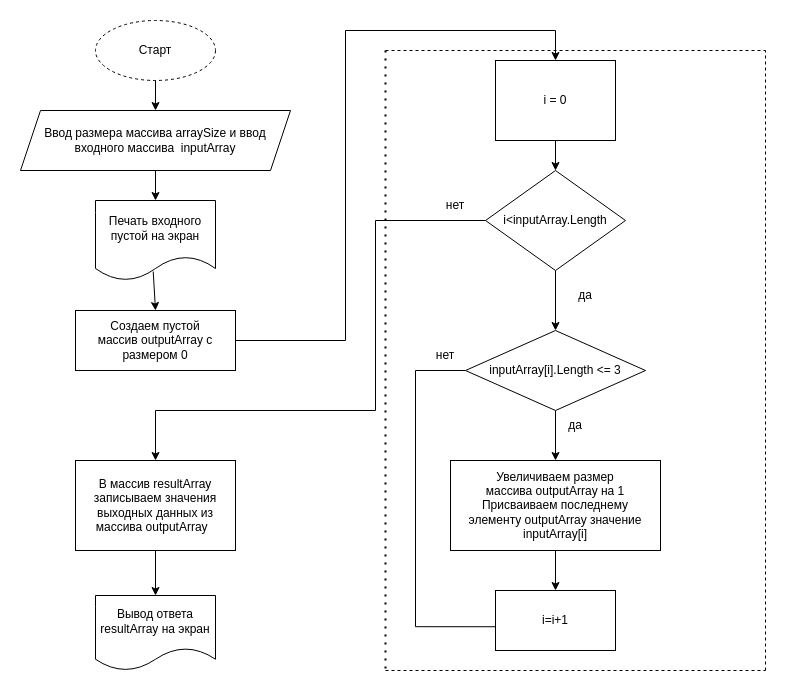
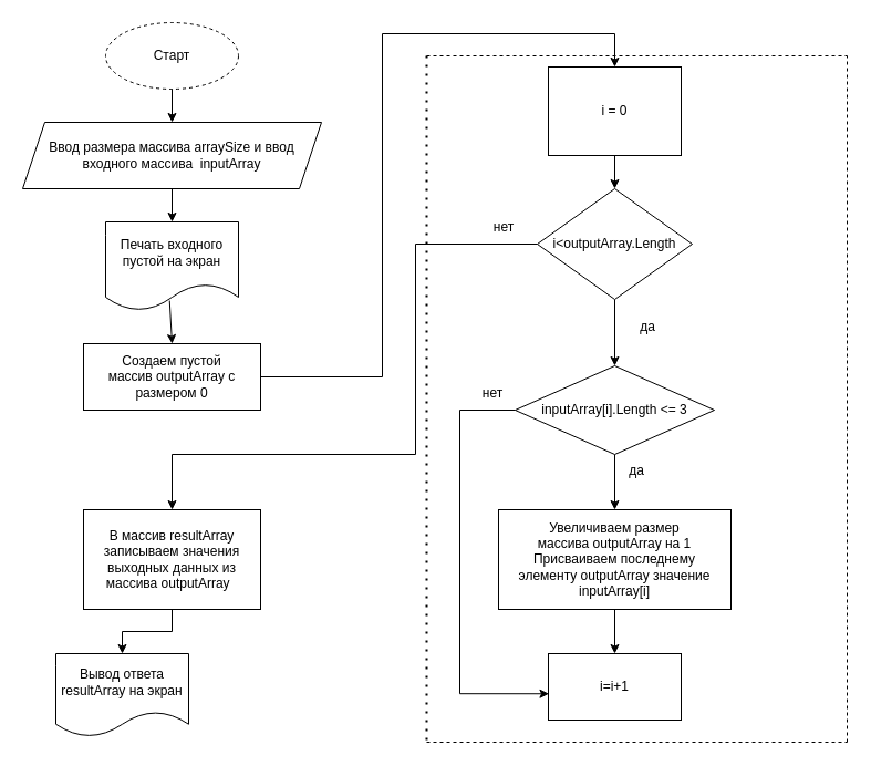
  <mxCell id="0" />
  <mxCell id="1" parent="0" />
  <mxCell id="2" value="Старт" style="ellipse;whiteSpace=wrap;html=1;dashed=1;" vertex="1" parent="1"><mxGeometry x="95" y="20" width="120" height="60" as="geometry" /></mxCell>
  <mxCell id="3" value="Ввод размера массива arraySize и ввод входного массива&amp;nbsp; inputArray" style="shape=parallelogram;perimeter=parallelogramPerimeter;whiteSpace=wrap;html=1;fixedSize=1;" vertex="1" parent="1"><mxGeometry x="20" y="110" width="270" height="60" as="geometry" /></mxCell>
  <mxCell id="4" value="Печать входного пустой на экран" style="shape=document;whiteSpace=wrap;html=1;boundedLbl=1;" vertex="1" parent="1"><mxGeometry x="95" y="200" width="120" height="80" as="geometry" /></mxCell>
  <mxCell id="5" style="edgeStyle=orthogonalEdgeStyle;rounded=0;orthogonalLoop=1;jettySize=auto;html=1;" edge="1" parent="1" source="7" target="11"><mxGeometry relative="1" as="geometry" /></mxCell>
  <mxCell id="6" style="edgeStyle=orthogonalEdgeStyle;rounded=0;orthogonalLoop=1;jettySize=auto;html=1;exitX=0;exitY=0.5;exitDx=0;exitDy=0;entryX=0.5;entryY=0;entryDx=0;entryDy=0;" edge="1" parent="1" source="7" target="16"><mxGeometry relative="1" as="geometry"><Array as="points"><mxPoint x="375" y="220" /><mxPoint x="375" y="410" /><mxPoint x="155" y="410" /></Array></mxGeometry></mxCell>
- <mxCell id="7" value="i&amp;lt;inputArray.Length" style="rhombus;whiteSpace=wrap;html=1;" vertex="1" parent="1"><mxGeometry x="485" y="170" width="140" height="100" as="geometry" /></mxCell>
+ <mxCell id="7" value="i&amp;lt;outputArray.Length" style="rhombus;whiteSpace=wrap;html=1;" vertex="1" parent="1"><mxGeometry x="485" y="170" width="140" height="100" as="geometry" /></mxCell>
  <mxCell id="8" value="i = 0" style="rounded=0;whiteSpace=wrap;html=1;" vertex="1" parent="1"><mxGeometry x="495" y="60" width="120" height="80" as="geometry" /></mxCell>
  <mxCell id="9" style="edgeStyle=orthogonalEdgeStyle;rounded=0;orthogonalLoop=1;jettySize=auto;html=1;entryX=0.5;entryY=0;entryDx=0;entryDy=0;" edge="1" parent="1" source="11" target="14"><mxGeometry relative="1" as="geometry" /></mxCell>
- <mxCell id="10" style="edgeStyle=orthogonalEdgeStyle;rounded=0;orthogonalLoop=1;jettySize=auto;html=1;entryX=0.004;entryY=0.604;entryDx=0;entryDy=0;entryPerimeter=0;endArrow=none;" edge="1" parent="1" source="11" target="32"><mxGeometry relative="1" as="geometry"><Array as="points"><mxPoint x="415" y="370" /><mxPoint x="415" y="626" /></Array></mxGeometry></mxCell>
+ <mxCell id="10" style="edgeStyle=orthogonalEdgeStyle;rounded=0;orthogonalLoop=1;jettySize=auto;html=1;entryX=0.004;entryY=0.604;entryDx=0;entryDy=0;entryPerimeter=0;" edge="1" parent="1" source="11" target="32"><mxGeometry relative="1" as="geometry"><Array as="points"><mxPoint x="415" y="370" /><mxPoint x="415" y="626" /></Array></mxGeometry></mxCell>
  <mxCell id="11" value="inputArray[i].Length &amp;lt;= 3" style="rhombus;whiteSpace=wrap;html=1;" vertex="1" parent="1"><mxGeometry x="465" y="330" width="180" height="80" as="geometry" /></mxCell>
  <mxCell id="12" value="Создаем пустой массив&amp;nbsp;outputArray с размером 0" style="rounded=0;whiteSpace=wrap;html=1;" vertex="1" parent="1"><mxGeometry x="75" y="310" width="160" height="60" as="geometry" /></mxCell>
  <mxCell id="13" style="edgeStyle=orthogonalEdgeStyle;rounded=0;orthogonalLoop=1;jettySize=auto;html=1;" edge="1" parent="1" source="14" target="32"><mxGeometry relative="1" as="geometry" /></mxCell>
  <mxCell id="14" value="Увеличиваем размер массива&amp;nbsp;outputArray на 1&lt;br&gt;Присваиваем последнему элементу&amp;nbsp;outputArray значение inputArray[i]" style="rounded=0;whiteSpace=wrap;html=1;" vertex="1" parent="1"><mxGeometry x="450" y="460" width="210" height="90" as="geometry" /></mxCell>
  <mxCell id="15" style="edgeStyle=orthogonalEdgeStyle;rounded=0;orthogonalLoop=1;jettySize=auto;html=1;entryX=0.5;entryY=0;entryDx=0;entryDy=0;" edge="1" parent="1" source="16" target="17"><mxGeometry relative="1" as="geometry" /></mxCell>
  <mxCell id="16" value="В массив&amp;nbsp;resultArray записываем значения выходных данных из массива&amp;nbsp;outputArray &amp;nbsp;" style="rounded=0;whiteSpace=wrap;html=1;" vertex="1" parent="1"><mxGeometry x="75" y="460" width="160" height="90" as="geometry" /></mxCell>
- <mxCell id="17" value="Вывод ответа resultArray на экран" style="shape=document;whiteSpace=wrap;html=1;boundedLbl=1;" vertex="1" parent="1"><mxGeometry x="95" y="595" width="120" height="75" as="geometry" /></mxCell>
+ <mxCell id="17" value="Вывод ответа resultArray на экран" style="shape=document;whiteSpace=wrap;html=1;boundedLbl=1;" vertex="1" parent="1"><mxGeometry x="50" y="590" width="120" height="75" as="geometry" /></mxCell>
  <mxCell id="18" value="" style="endArrow=none;dashed=1;html=1;rounded=0;" edge="1" parent="1"><mxGeometry width="50" height="50" relative="1" as="geometry"><mxPoint x="765" y="670" as="sourcePoint" /><mxPoint x="765" y="50" as="targetPoint" /></mxGeometry></mxCell>
  <mxCell id="19" value="" style="endArrow=none;dashed=1;html=1;rounded=0;" edge="1" parent="1"><mxGeometry width="50" height="50" relative="1" as="geometry"><mxPoint x="385" y="50" as="sourcePoint" /><mxPoint x="765" y="50" as="targetPoint" /></mxGeometry></mxCell>
  <mxCell id="20" value="" style="endArrow=none;dashed=1;html=1;rounded=0;" edge="1" parent="1"><mxGeometry width="50" height="50" relative="1" as="geometry"><mxPoint x="385" y="670" as="sourcePoint" /><mxPoint x="765" y="670" as="targetPoint" /></mxGeometry></mxCell>
  <mxCell id="21" value="" style="endArrow=classic;html=1;rounded=0;exitX=0.5;exitY=1;exitDx=0;exitDy=0;entryX=0.5;entryY=0;entryDx=0;entryDy=0;" edge="1" parent="1" source="2" target="3"><mxGeometry width="50" height="50" relative="1" as="geometry"><mxPoint x="365" y="220" as="sourcePoint" /><mxPoint x="415" y="170" as="targetPoint" /></mxGeometry></mxCell>
  <mxCell id="22" value="" style="endArrow=classic;html=1;rounded=0;exitX=0.5;exitY=1;exitDx=0;exitDy=0;entryX=0.5;entryY=0;entryDx=0;entryDy=0;" edge="1" parent="1" source="3" target="4"><mxGeometry width="50" height="50" relative="1" as="geometry"><mxPoint x="365" y="220" as="sourcePoint" /><mxPoint x="415" y="170" as="targetPoint" /></mxGeometry></mxCell>
  <mxCell id="23" value="" style="endArrow=classic;html=1;rounded=0;exitX=0.481;exitY=0.888;exitDx=0;exitDy=0;exitPerimeter=0;" edge="1" parent="1" source="4"><mxGeometry width="50" height="50" relative="1" as="geometry"><mxPoint x="365" y="290" as="sourcePoint" /><mxPoint x="155" y="310" as="targetPoint" /></mxGeometry></mxCell>
  <mxCell id="24" value="" style="endArrow=none;html=1;rounded=0;exitX=1;exitY=0.5;exitDx=0;exitDy=0;" edge="1" parent="1" source="12"><mxGeometry width="50" height="50" relative="1" as="geometry"><mxPoint x="365" y="290" as="sourcePoint" /><mxPoint x="345" y="340" as="targetPoint" /></mxGeometry></mxCell>
  <mxCell id="25" value="" style="endArrow=none;html=1;rounded=0;" edge="1" parent="1"><mxGeometry width="50" height="50" relative="1" as="geometry"><mxPoint x="345" y="340" as="sourcePoint" /><mxPoint x="345" y="30" as="targetPoint" /></mxGeometry></mxCell>
  <mxCell id="26" value="" style="endArrow=none;html=1;rounded=0;" edge="1" parent="1"><mxGeometry width="50" height="50" relative="1" as="geometry"><mxPoint x="345" y="30" as="sourcePoint" /><mxPoint x="555" y="30" as="targetPoint" /></mxGeometry></mxCell>
  <mxCell id="27" value="" style="endArrow=none;dashed=1;html=1;dashPattern=1 3;strokeWidth=2;rounded=0;" edge="1" parent="1"><mxGeometry width="50" height="50" relative="1" as="geometry"><mxPoint x="385" y="50" as="sourcePoint" /><mxPoint x="385" y="670" as="targetPoint" /></mxGeometry></mxCell>
  <mxCell id="28" value="" style="endArrow=classic;html=1;rounded=0;" edge="1" parent="1" target="8"><mxGeometry width="50" height="50" relative="1" as="geometry"><mxPoint x="555" y="30" as="sourcePoint" /><mxPoint x="415" y="240" as="targetPoint" /></mxGeometry></mxCell>
  <mxCell id="29" value="" style="endArrow=classic;html=1;rounded=0;exitX=0.5;exitY=1;exitDx=0;exitDy=0;" edge="1" parent="1" source="8" target="7"><mxGeometry width="50" height="50" relative="1" as="geometry"><mxPoint x="365" y="290" as="sourcePoint" /><mxPoint x="415" y="240" as="targetPoint" /></mxGeometry></mxCell>
  <mxCell id="30" value="нет" style="text;html=1;strokeColor=none;fillColor=none;align=center;verticalAlign=middle;whiteSpace=wrap;rounded=0;" vertex="1" parent="1"><mxGeometry x="425" y="190" width="60" height="30" as="geometry" /></mxCell>
  <mxCell id="31" value="да" style="text;html=1;strokeColor=none;fillColor=none;align=center;verticalAlign=middle;whiteSpace=wrap;rounded=0;" vertex="1" parent="1"><mxGeometry x="555" y="280" width="60" height="30" as="geometry" /></mxCell>
  <mxCell id="32" value="i=i+1" style="rounded=0;whiteSpace=wrap;html=1;" vertex="1" parent="1"><mxGeometry x="495" y="590" width="120" height="60" as="geometry" /></mxCell>
  <mxCell id="33" value="да" style="text;html=1;strokeColor=none;fillColor=none;align=center;verticalAlign=middle;whiteSpace=wrap;rounded=0;" vertex="1" parent="1"><mxGeometry x="545" y="410" width="60" height="30" as="geometry" /></mxCell>
  <mxCell id="34" value="нет" style="text;html=1;strokeColor=none;fillColor=none;align=center;verticalAlign=middle;whiteSpace=wrap;rounded=0;" vertex="1" parent="1"><mxGeometry x="415" y="340" width="60" height="30" as="geometry" /></mxCell>
